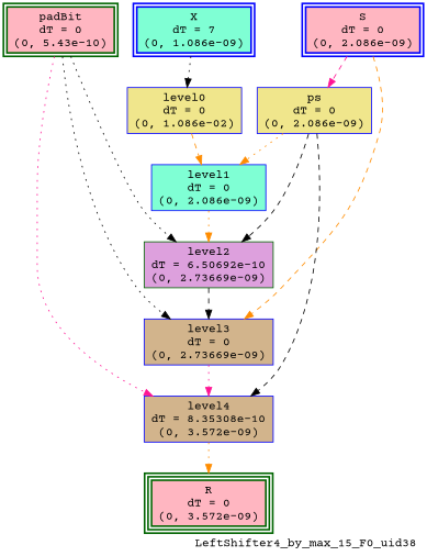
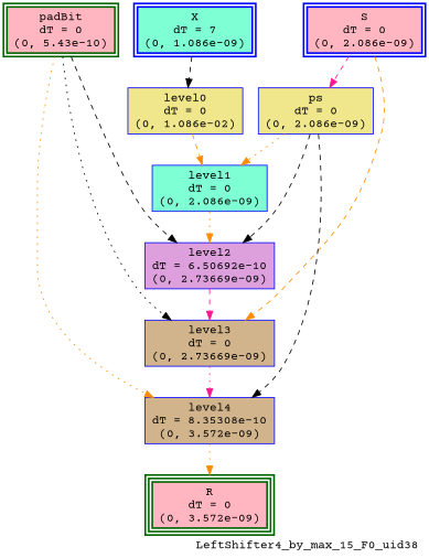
  digraph {
    fontname="Courier Prime"
    label=LeftShifter4_by_max_15_F0_uid38
    labeljust=right
    labelloc=bottom
    nodesep=0.25
    ranksep=0.5
    node [color=blue fillcolor=lightpink fontname="Courier Prime" peripheries=1 shape=box style=filled]
    edge [arrowhead=normal arrowsize=1.0 arrowtail=normal color=black dir=forward fontname="Courier Prime" style=dashed]
    n1 [fillcolor=aquamarine label="X\ndT = 7\n(0, 1.086e-09)" peripheries=2 style="bold, filled,filled"]
    n2 [label="S\ndT = 0\n(0, 2.086e-09)" peripheries=2 style="bold, filled,filled"]
    n3 [color=darkgreen label="padBit\ndT = 0\n(0, 5.43e-10)" peripheries=2 style="bold, filled,filled"]
    n4 [color=darkgreen label="R\ndT = 0\n(0, 3.572e-09)" peripheries=3 style="bold, filled,filled"]
    n5 [fillcolor=khaki label="level0\ndT = 0\n(0, 1.086e-02)"]
    n6 [fillcolor=khaki label="ps\ndT = 0\n(0, 2.086e-09)"]
    n7 [fillcolor=tan label="level3\ndT = 0\n(0, 2.73669e-09)"]
-   n8 [color=darkgreen fillcolor=plum label="level2\ndT = 6.50692e-10\n(0, 2.73669e-09)"]
+   n8 [fillcolor=plum label="level2\ndT = 6.50692e-10\n(0, 2.73669e-09)"]
    n9 [fillcolor=tan label="level4\ndT = 8.35308e-10\n(0, 3.572e-09)"]
    n10 [fillcolor=aquamarine label="level1\ndT = 0\n(0, 2.086e-09)"]
    subgraph sub_1 {
      rank=same
      n1
      n2
      n3
    }
    subgraph sub_2 {
      rank=same
      n4
    }
-   n1 -> n5 [style=dotted]
+   n1 -> n5
    n2 -> n6 [color=deeppink]
    n2 -> n7 [color=darkorange]
    n3 -> n7 [style=dotted]
-   n3 -> n8 [style=dotted]
-   n3 -> n9 [color=deeppink style=dotted]
+   n3 -> n8
+   n3 -> n9 [color=darkorange style=dotted]
    n5 -> n10 [color=darkorange]
    n6 -> n8
    n6 -> n9
    n6 -> n10 [color=darkorange style=dotted]
    n7 -> n9 [color=deeppink style=dotted]
-   n8 -> n7
+   n8 -> n7 [color=deeppink]
    n9 -> n4 [color=darkorange style=dotted]
    n10 -> n8 [color=darkorange style=dotted]
  }
